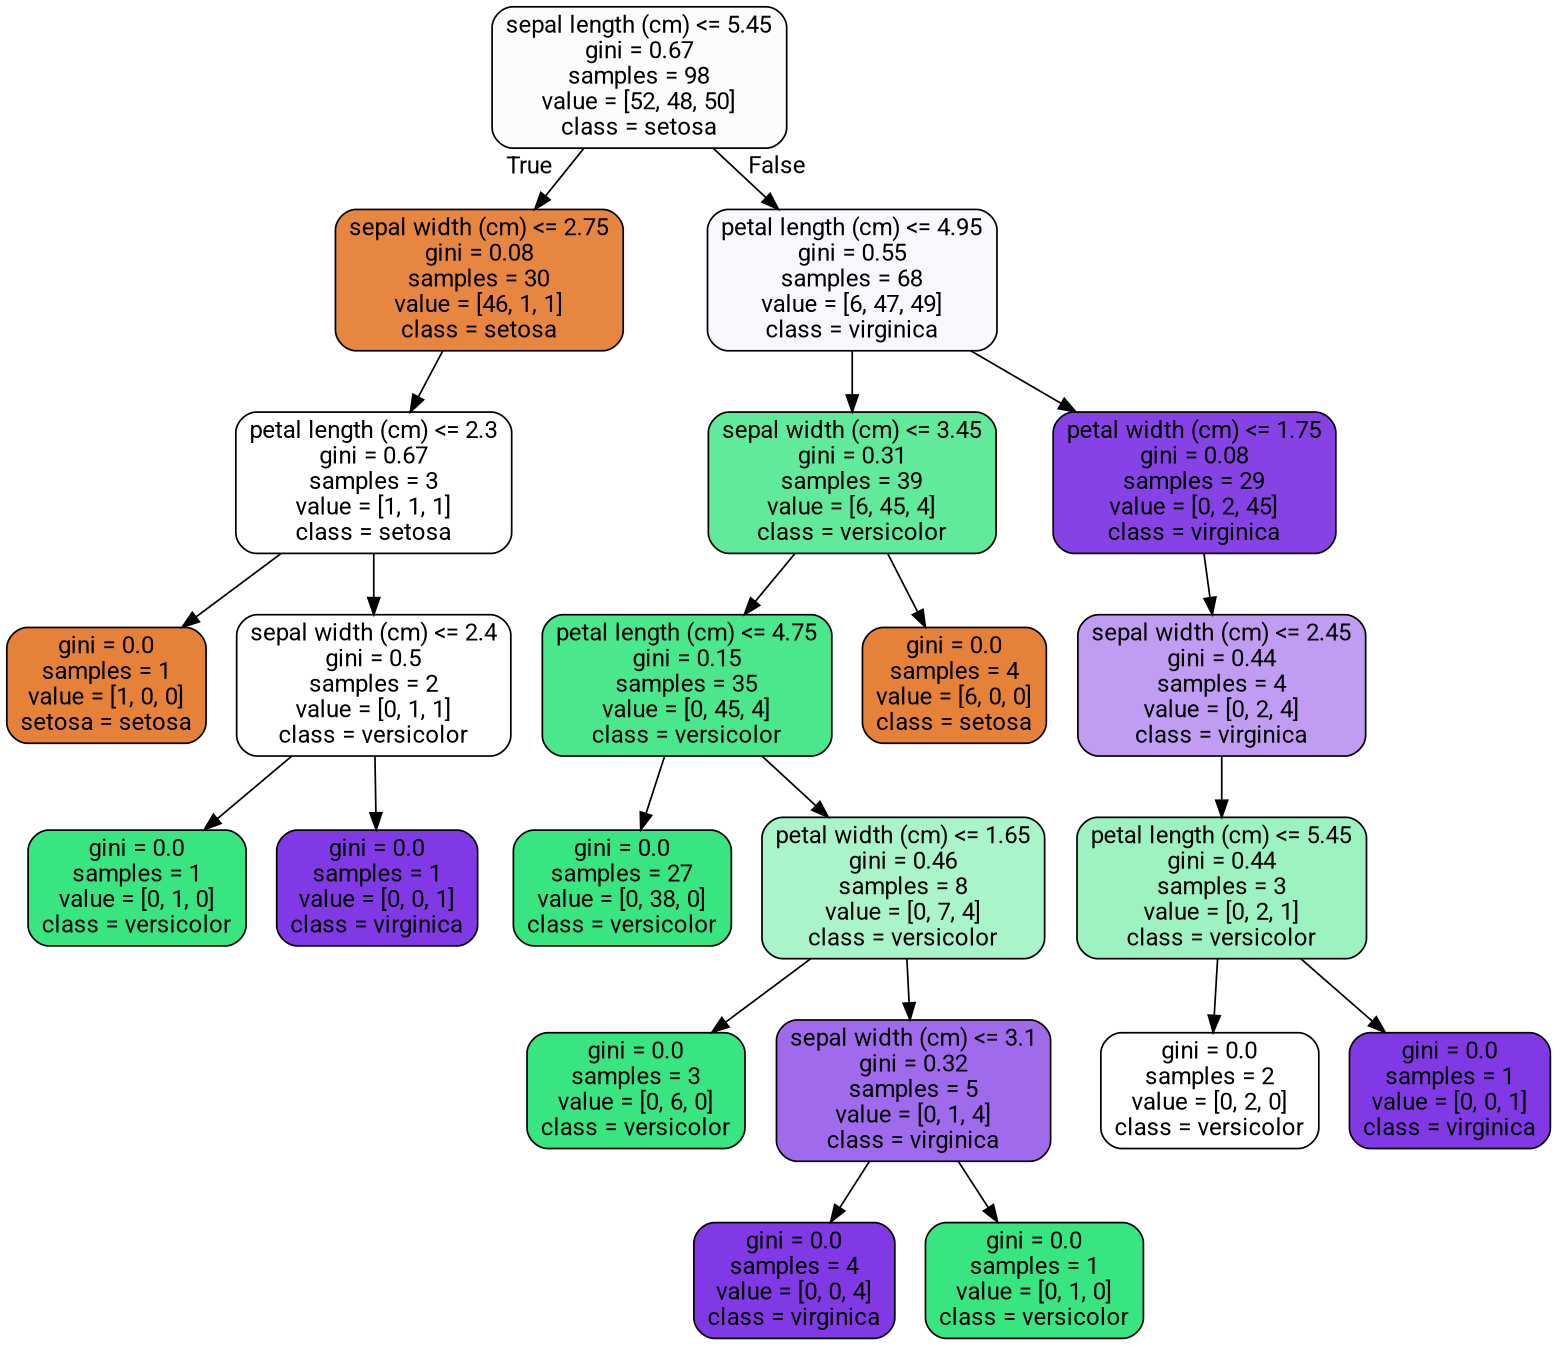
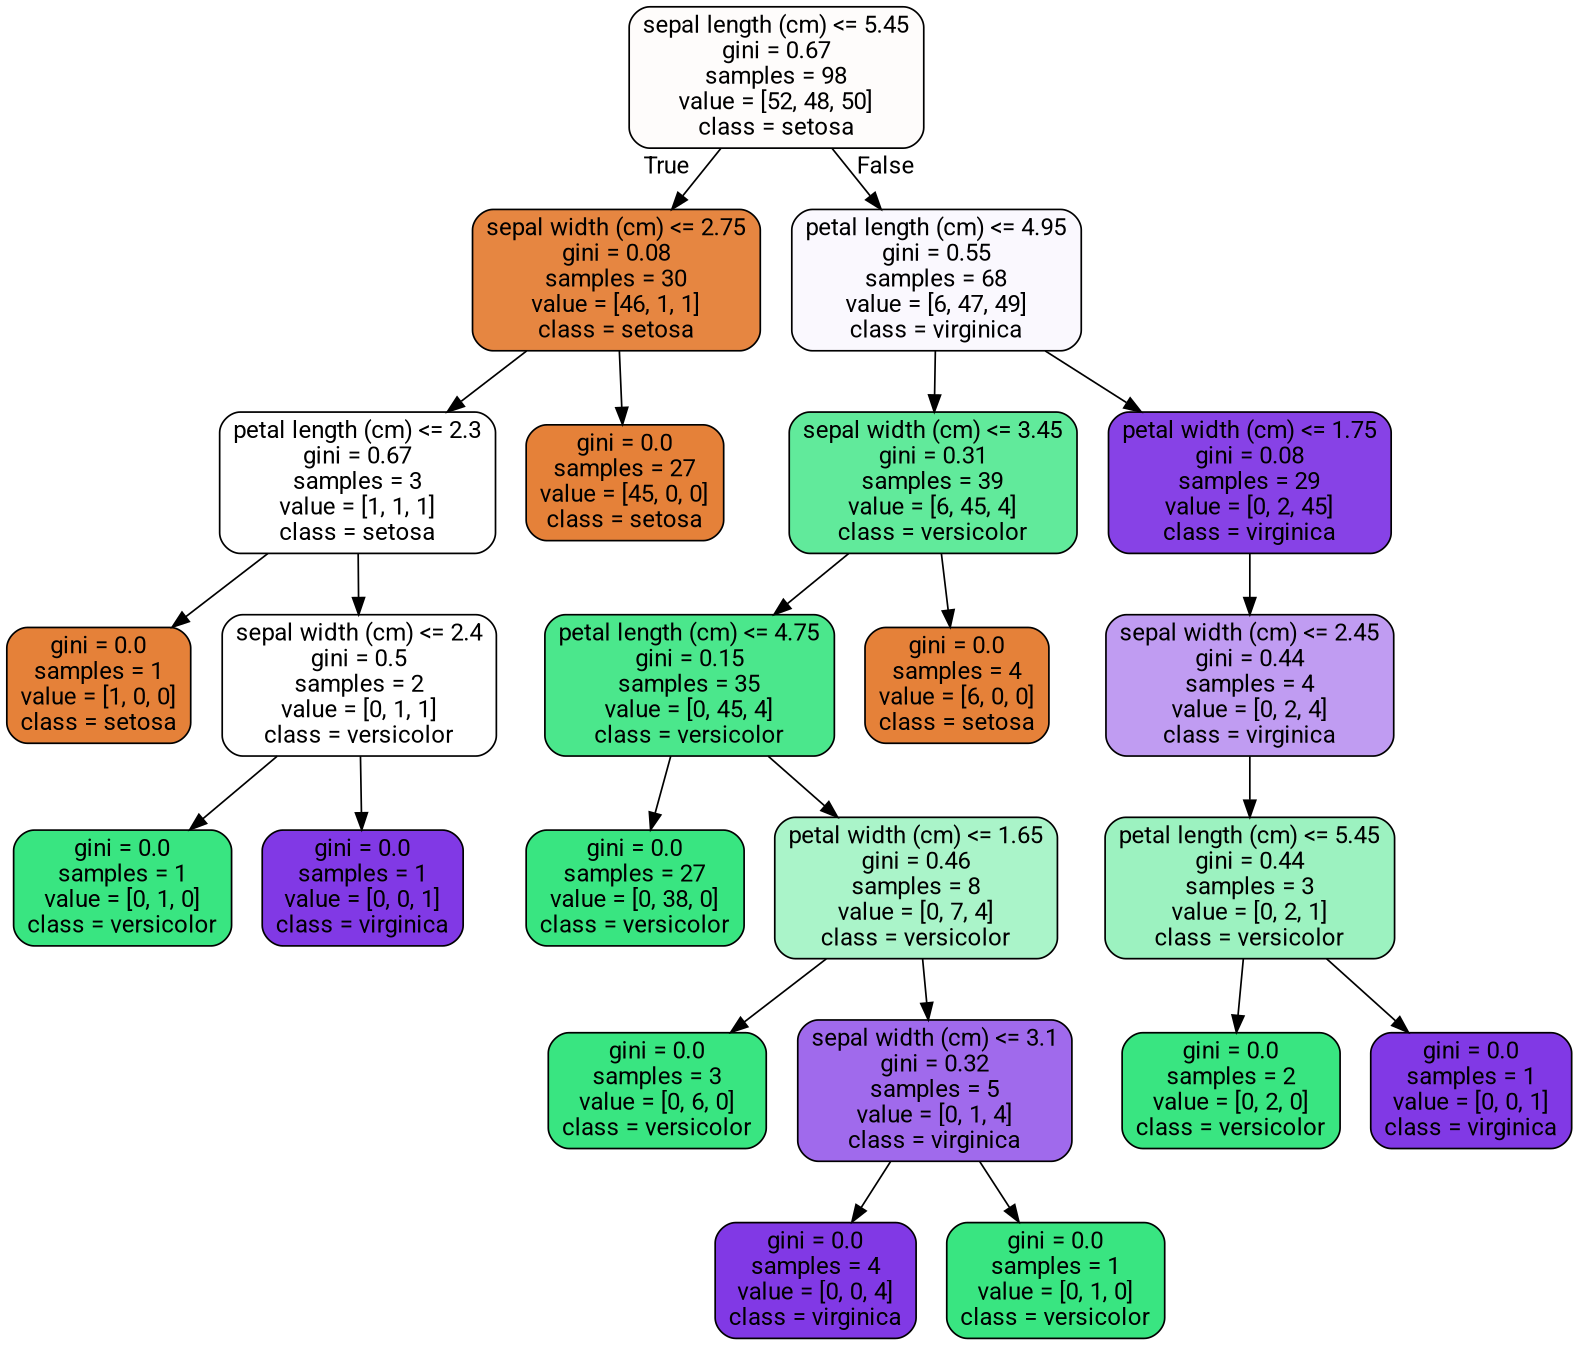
  digraph {
    fontname=Roboto
    node [color=black fillcolor="#39e581" fontname=Roboto shape=box style="filled, rounded"]
    edge [fontname=Roboto]
    n1 [fillcolor="#fefcfb" label="sepal length (cm) <= 5.45\ngini = 0.67\nsamples = 98\nvalue = [52, 48, 50]\nclass = setosa"]
    n2 [fillcolor="#e68641" label="sepal width (cm) <= 2.75\ngini = 0.08\nsamples = 30\nvalue = [46, 1, 1]\nclass = setosa"]
    n3 [fillcolor="#faf8fe" label="petal length (cm) <= 4.95\ngini = 0.55\nsamples = 68\nvalue = [6, 47, 49]\nclass = virginica"]
    n4 [fillcolor="#ffffff" label="petal length (cm) <= 2.3\ngini = 0.67\nsamples = 3\nvalue = [1, 1, 1]\nclass = setosa"]
+   n5 [fillcolor="#e58139" label="gini = 0.0\nsamples = 27\nvalue = [45, 0, 0]\nclass = setosa"]
    n6 [fillcolor="#61ea9b" label="sepal width (cm) <= 3.45\ngini = 0.31\nsamples = 39\nvalue = [6, 45, 4]\nclass = versicolor"]
    n7 [fillcolor="#8742e6" label="petal width (cm) <= 1.75\ngini = 0.08\nsamples = 29\nvalue = [0, 2, 45]\nclass = virginica"]
-   n8 [fillcolor="#e58139" label="gini = 0.0\nsamples = 1\nvalue = [1, 0, 0]\nsetosa = setosa"]
+   n8 [fillcolor="#e58139" label="gini = 0.0\nsamples = 1\nvalue = [1, 0, 0]\nclass = setosa"]
    n9 [fillcolor="#ffffff" label="sepal width (cm) <= 2.4\ngini = 0.5\nsamples = 2\nvalue = [0, 1, 1]\nclass = versicolor"]
    n10 [label="gini = 0.0\nsamples = 1\nvalue = [0, 1, 0]\nclass = versicolor"]
    n11 [fillcolor="#8139e5" label="gini = 0.0\nsamples = 1\nvalue = [0, 0, 1]\nclass = virginica"]
    n12 [fillcolor="#4be78c" label="petal length (cm) <= 4.75\ngini = 0.15\nsamples = 35\nvalue = [0, 45, 4]\nclass = versicolor"]
    n13 [fillcolor="#e58139" label="gini = 0.0\nsamples = 4\nvalue = [6, 0, 0]\nclass = setosa"]
    n14 [fillcolor="#c09cf2" label="sepal width (cm) <= 2.45\ngini = 0.44\nsamples = 4\nvalue = [0, 2, 4]\nclass = virginica"]
    n15 [label="gini = 0.0\nsamples = 27\nvalue = [0, 38, 0]\nclass = versicolor"]
    n16 [fillcolor="#aaf4c9" label="petal width (cm) <= 1.65\ngini = 0.46\nsamples = 8\nvalue = [0, 7, 4]\nclass = versicolor"]
    n17 [label="gini = 0.0\nsamples = 3\nvalue = [0, 6, 0]\nclass = versicolor"]
    n18 [fillcolor="#a06aec" label="sepal width (cm) <= 3.1\ngini = 0.32\nsamples = 5\nvalue = [0, 1, 4]\nclass = virginica"]
    n19 [fillcolor="#8139e5" label="gini = 0.0\nsamples = 4\nvalue = [0, 0, 4]\nclass = virginica"]
    n20 [label="gini = 0.0\nsamples = 1\nvalue = [0, 1, 0]\nclass = versicolor"]
    n21 [fillcolor="#9cf2c0" label="petal length (cm) <= 5.45\ngini = 0.44\nsamples = 3\nvalue = [0, 2, 1]\nclass = versicolor"]
-   n22 [fillcolor="#ffffff" label="gini = 0.0\nsamples = 2\nvalue = [0, 2, 0]\nclass = versicolor"]
+   n22 [label="gini = 0.0\nsamples = 2\nvalue = [0, 2, 0]\nclass = versicolor"]
    n23 [fillcolor="#8139e5" label="gini = 0.0\nsamples = 1\nvalue = [0, 0, 1]\nclass = virginica"]
    n1 -> n2 [headlabel=True labelangle=45 labeldistance=2.5]
    n1 -> n3 [headlabel=False labelangle=-45 labeldistance=2.5]
    n2 -> n4
+   n2 -> n5
    n3 -> n6
    n3 -> n7
    n4 -> n8
    n4 -> n9
    n6 -> n12
    n6 -> n13
    n7 -> n14
    n9 -> n10
    n9 -> n11
    n12 -> n15
    n12 -> n16
    n14 -> n21
    n16 -> n17
    n16 -> n18
    n18 -> n19
    n18 -> n20
    n21 -> n22
    n21 -> n23
  }
